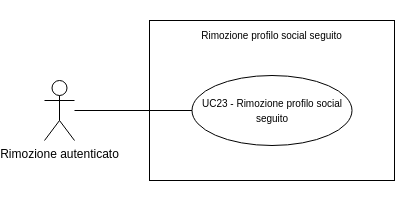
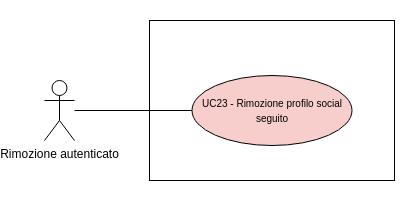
  <mxCell id="0" />
  <mxCell id="1" parent="0" />
  <mxCell id="2" value="" style="rounded=0;whiteSpace=wrap;html=1;fontFamily=Helvetica;" parent="1" vertex="1"><mxGeometry x="125" y="20" width="245" height="160" as="geometry" /></mxCell>
  <mxCell id="3" style="edgeStyle=orthogonalEdgeStyle;rounded=0;orthogonalLoop=1;jettySize=auto;html=1;fontFamily=Helvetica;fontSize=10;endArrow=none;endFill=0;" parent="1" source="4" edge="1"><mxGeometry relative="1" as="geometry"><mxPoint x="200" y="110" as="targetPoint" /></mxGeometry></mxCell>
  <mxCell id="4" value="Rimozione autenticato" style="shape=umlActor;verticalLabelPosition=bottom;verticalAlign=top;html=1;outlineConnect=0;" parent="1" vertex="1"><mxGeometry x="20" y="80" width="30" height="60" as="geometry" /></mxCell>
- <mxCell id="5" value="&lt;font style=&quot;font-size: 10px;&quot;&gt;UC23 - Rimozione profilo social seguito&lt;/font&gt;" style="ellipse;whiteSpace=wrap;html=1;" parent="1" vertex="1"><mxGeometry x="167.5" y="75" width="160" height="70" as="geometry" /></mxCell>
- <mxCell id="6" value="Rimozione profilo social seguito" style="text;html=1;strokeColor=none;fillColor=none;align=center;verticalAlign=middle;whiteSpace=wrap;rounded=0;fontSize=10;" vertex="1" parent="1"><mxGeometry x="145" y="20" width="205" height="30" as="geometry" /></mxCell>
+ <mxCell id="5" value="&lt;font style=&quot;font-size: 10px;&quot;&gt;UC23 - Rimozione profilo social seguito&lt;/font&gt;" style="ellipse;whiteSpace=wrap;html=1;fillColor=#f8cecc;" parent="1" vertex="1"><mxGeometry x="167.5" y="75" width="160" height="70" as="geometry" /></mxCell>
